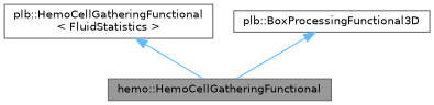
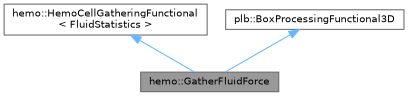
  digraph {
    node [color=gray40 fillcolor=white fontname=Helvetica fontsize=10 shape=box style=filled]
    edge [color=steelblue1 dir=back fontname=Helvetica fontsize=10 labelfontname=Helvetica labelfontsize=10 style=solid]
-   n1 [fillcolor=grey60 fontcolor=black height=0.2 label="hemo::HemoCellGatheringFunctional" width=0.4]
-   n2 [height=0.2 label="plb::HemoCellGatheringFunctional\l\< FluidStatistics \>" width=0.4]
+   n1 [fillcolor=grey60 fontcolor=black height=0.2 label="hemo::GatherFluidForce" width=0.4]
+   n2 [height=0.2 label="hemo::HemoCellGatheringFunctional\l\< FluidStatistics \>" width=0.4]
    n3 [height=0.2 label="plb::BoxProcessingFunctional3D" width=0.4]
    n2 -> n1
    n3 -> n1
  }
